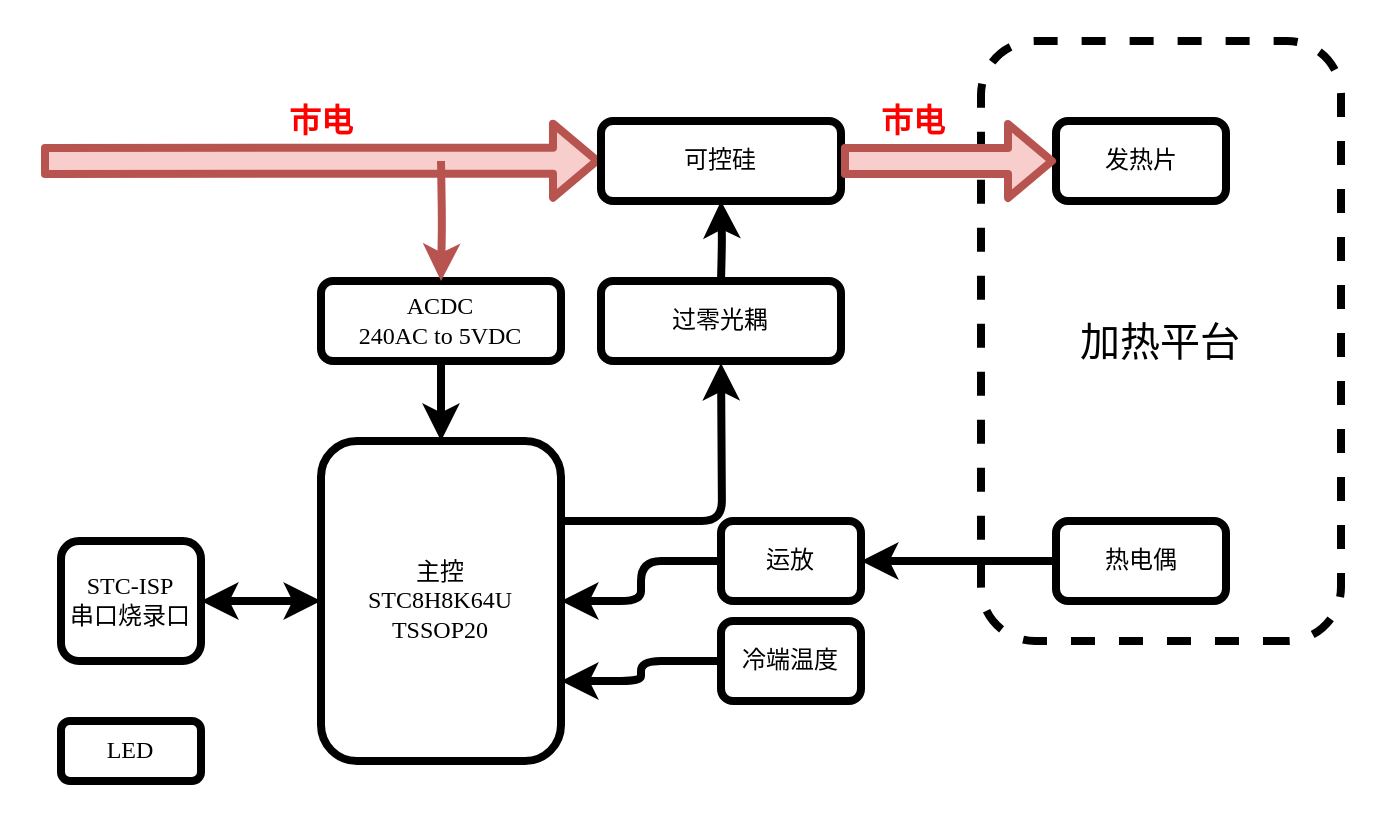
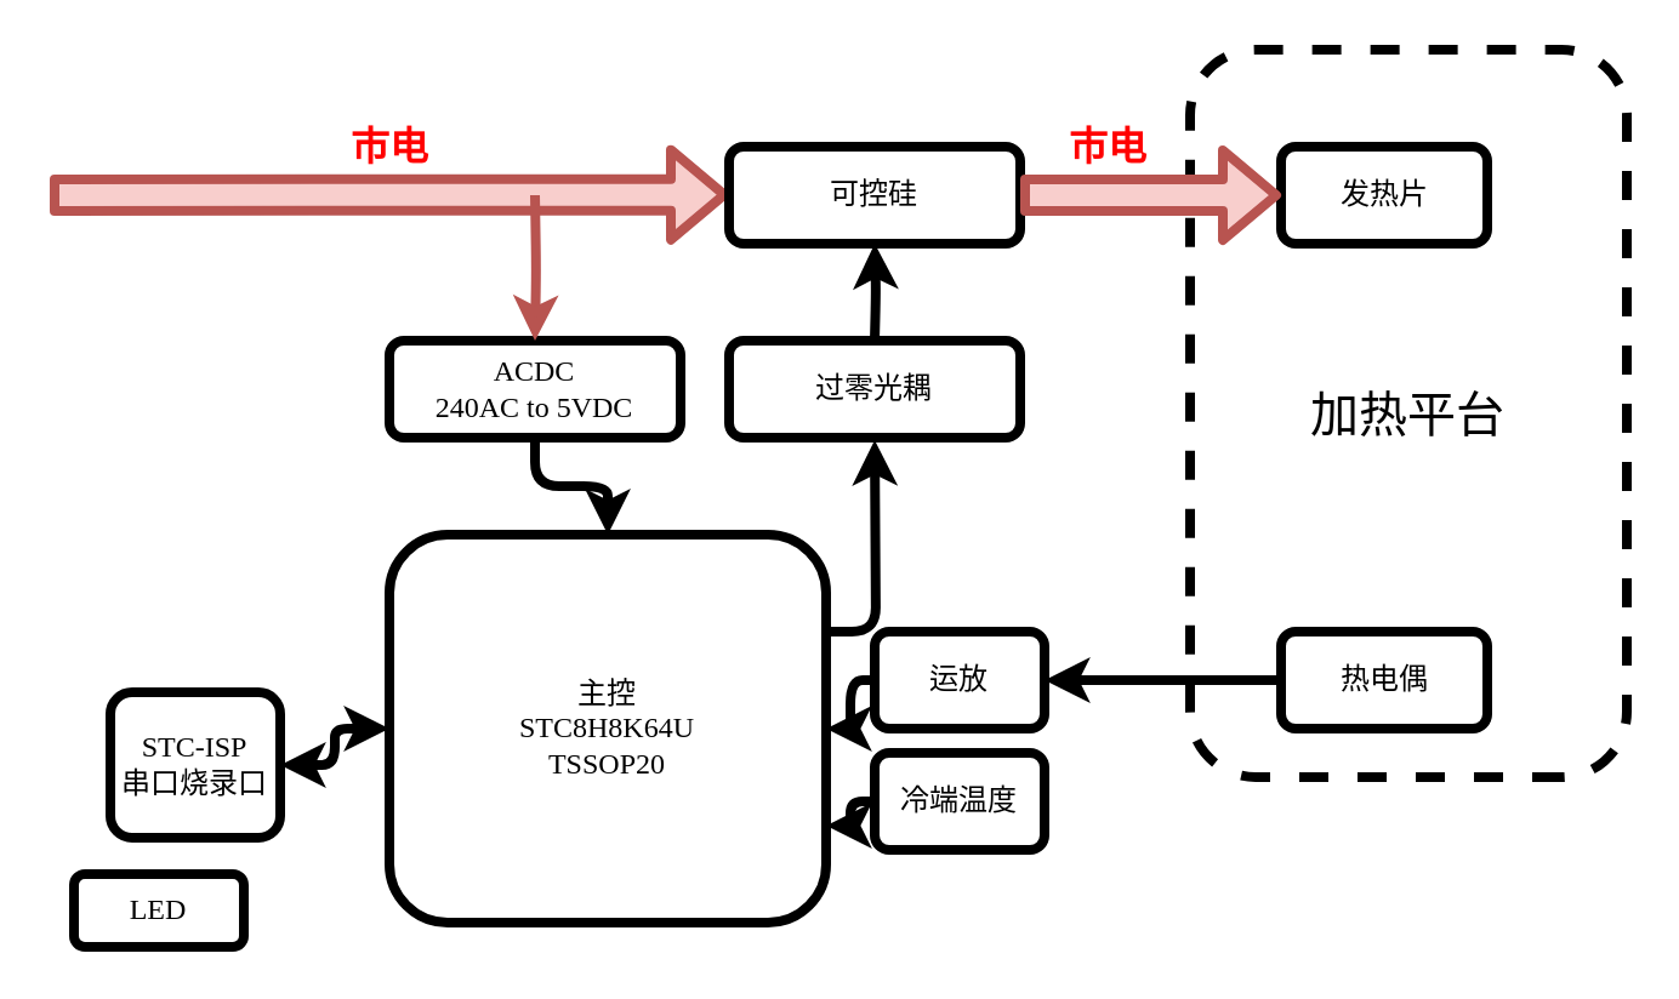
  <mxCell id="0" />
  <mxCell id="1" parent="0" />
  <mxCell id="2" value="加热平台" style="rounded=1;whiteSpace=wrap;dashed=1;fillColor=none;strokeWidth=4;direction=west;fontFamily=微软雅黑;fontStyle=0;labelBorderColor=none;fontColor=default;html=1;fontSize=20;" parent="1" vertex="1"><mxGeometry x="490" y="20" width="180" height="300" as="geometry" /></mxCell>
- <mxCell id="3" value="主控&lt;br&gt;STC8H8K64U&lt;br&gt;TSSOP20" style="rounded=1;whiteSpace=wrap;glass=0;shadow=0;fillStyle=solid;labelBorderColor=none;fontStyle=0;strokeWidth=4;fontFamily=微软雅黑;fontColor=default;html=1;" parent="1" vertex="1"><mxGeometry x="160" y="220" width="120" height="160" as="geometry" /></mxCell>
+ <mxCell id="3" value="主控&lt;br&gt;STC8H8K64U&lt;br&gt;TSSOP20" style="rounded=1;whiteSpace=wrap;glass=0;shadow=0;fillStyle=solid;labelBorderColor=none;fontStyle=0;strokeWidth=4;fontFamily=微软雅黑;fontColor=default;html=1;" parent="1" vertex="1"><mxGeometry x="160" y="220" width="180" height="160" as="geometry" /></mxCell>
  <mxCell id="4" value="" style="edgeStyle=orthogonalEdgeStyle;rounded=1;orthogonalLoop=1;jettySize=auto;exitX=0.5;exitY=1;exitDx=0;exitDy=0;entryX=0.5;entryY=0;entryDx=0;entryDy=0;labelBorderColor=none;fontColor=default;fontStyle=0;shadow=0;strokeWidth=4;fontFamily=微软雅黑;html=1;" parent="1" source="5" target="3" edge="1"><mxGeometry relative="1" as="geometry" /></mxCell>
  <mxCell id="5" value="ACDC&lt;br&gt;240AC to 5VDC" style="rounded=1;whiteSpace=wrap;glass=0;shadow=0;labelBorderColor=none;fontStyle=0;strokeWidth=4;fontFamily=微软雅黑;fontColor=default;html=1;" parent="1" vertex="1"><mxGeometry x="160" y="140" width="120" height="40" as="geometry" /></mxCell>
  <mxCell id="6" value="市电" style="shape=flexArrow;endArrow=block;fontColor=#FF0000;labelBackgroundColor=none;labelBorderColor=none;fontStyle=1;shadow=0;strokeWidth=4;fontFamily=微软雅黑;html=1;fillColor=#f8cecc;strokeColor=#b85450;fontSize=16;rounded=1;endFill=0;" parent="1" edge="1"><mxGeometry y="20" width="50" height="50" relative="1" as="geometry"><mxPoint x="20" y="80" as="sourcePoint" /><mxPoint x="300" y="79.8" as="targetPoint" /><mxPoint as="offset" /></mxGeometry></mxCell>
  <mxCell id="7" value="" style="endArrow=classic;entryX=0.5;entryY=0;entryDx=0;entryDy=0;labelBorderColor=none;fontColor=default;fontStyle=0;shadow=0;strokeWidth=4;fontFamily=微软雅黑;html=1;fillColor=#f8cecc;strokeColor=#b85450;rounded=1;edgeStyle=orthogonalEdgeStyle;" parent="1" target="5" edge="1"><mxGeometry width="50" height="50" relative="1" as="geometry"><mxPoint x="220" y="80" as="sourcePoint" /><mxPoint x="230" y="130" as="targetPoint" /></mxGeometry></mxCell>
  <mxCell id="8" value="可控硅" style="rounded=1;whiteSpace=wrap;glass=0;shadow=0;labelBorderColor=none;fontStyle=0;strokeWidth=4;fontFamily=微软雅黑;fontColor=default;html=1;" parent="1" vertex="1"><mxGeometry x="300" y="60" width="120" height="40" as="geometry" /></mxCell>
  <mxCell id="9" value="发热片" style="rounded=1;whiteSpace=wrap;glass=0;shadow=0;labelBorderColor=none;fontStyle=0;strokeWidth=4;fontFamily=微软雅黑;fontColor=default;html=1;" parent="1" vertex="1"><mxGeometry x="527.5" y="60" width="85" height="40" as="geometry" /></mxCell>
  <mxCell id="10" value="市电" style="shape=flexArrow;endArrow=classic;entryX=0;entryY=0.5;entryDx=0;entryDy=0;labelBorderColor=none;fontColor=#FF0000;fontStyle=1;shadow=0;strokeWidth=4;fontFamily=微软雅黑;html=1;labelBackgroundColor=none;fillColor=#f8cecc;strokeColor=#b85450;fontSize=16;rounded=1;exitX=1;exitY=0.5;exitDx=0;exitDy=0;edgeStyle=orthogonalEdgeStyle;" parent="1" source="8" target="9" edge="1"><mxGeometry x="-0.333" y="20" width="50" height="50" relative="1" as="geometry"><mxPoint x="440" y="80" as="sourcePoint" /><mxPoint x="500" y="170" as="targetPoint" /><mxPoint as="offset" /></mxGeometry></mxCell>
  <mxCell id="11" style="html=1;exitX=0;exitY=0.5;exitDx=0;exitDy=0;entryX=1;entryY=0.5;entryDx=0;entryDy=0;strokeWidth=4;edgeStyle=orthogonalEdgeStyle;rounded=1;" parent="1" source="12" target="13" edge="1"><mxGeometry relative="1" as="geometry" /></mxCell>
  <mxCell id="12" value="热电偶" style="rounded=1;whiteSpace=wrap;glass=0;shadow=0;labelBorderColor=none;fontStyle=0;strokeWidth=4;fontFamily=微软雅黑;fontColor=default;html=1;" parent="1" vertex="1"><mxGeometry x="527.5" y="260" width="85" height="40" as="geometry" /></mxCell>
  <mxCell id="13" value="运放" style="rounded=1;whiteSpace=wrap;glass=0;shadow=0;labelBorderColor=none;fontStyle=0;strokeWidth=4;fontFamily=微软雅黑;fontColor=default;html=1;" parent="1" vertex="1"><mxGeometry x="360" y="260" width="70" height="40" as="geometry" /></mxCell>
  <mxCell id="14" value="" style="edgeStyle=orthogonalEdgeStyle;exitX=0.5;exitY=0;exitDx=0;exitDy=0;entryX=0.5;entryY=1;entryDx=0;entryDy=0;labelBorderColor=none;fontColor=default;fontStyle=0;shadow=0;strokeWidth=4;fontFamily=微软雅黑;html=1;rounded=1;" parent="1" target="8" edge="1"><mxGeometry relative="1" as="geometry"><mxPoint x="360" y="140" as="sourcePoint" /></mxGeometry></mxCell>
  <mxCell id="15" value="过零光耦" style="rounded=1;whiteSpace=wrap;glass=0;shadow=0;labelBorderColor=none;fontStyle=0;strokeWidth=4;fontFamily=微软雅黑;fontColor=default;html=1;" parent="1" vertex="1"><mxGeometry x="300" y="140" width="120" height="40" as="geometry" /></mxCell>
  <mxCell id="16" value="" style="endArrow=classic;labelBorderColor=none;fontColor=default;fontStyle=0;shadow=0;strokeWidth=4;fontFamily=微软雅黑;html=1;rounded=1;edgeStyle=orthogonalEdgeStyle;exitX=1;exitY=0.25;exitDx=0;exitDy=0;" parent="1" source="3" edge="1"><mxGeometry width="50" height="50" relative="1" as="geometry"><mxPoint x="360" y="250" as="sourcePoint" /><mxPoint x="360" y="181" as="targetPoint" /></mxGeometry></mxCell>
  <mxCell id="17" value="" style="endArrow=classic;entryX=1;entryY=0.5;entryDx=0;entryDy=0;labelBorderColor=none;fontColor=default;fontStyle=0;shadow=0;strokeWidth=4;fontFamily=微软雅黑;html=1;rounded=1;edgeStyle=orthogonalEdgeStyle;exitX=0;exitY=0.5;exitDx=0;exitDy=0;" parent="1" source="13" target="3" edge="1"><mxGeometry width="50" height="50" relative="1" as="geometry"><mxPoint x="220" y="320" as="sourcePoint" /><mxPoint x="300" y="270" as="targetPoint" /></mxGeometry></mxCell>
  <mxCell id="18" style="edgeStyle=orthogonalEdgeStyle;html=1;exitX=0;exitY=0.5;exitDx=0;exitDy=0;entryX=1;entryY=0.75;entryDx=0;entryDy=0;strokeWidth=4;rounded=1;" parent="1" source="19" target="3" edge="1"><mxGeometry relative="1" as="geometry" /></mxCell>
  <mxCell id="19" value="冷端温度" style="rounded=1;whiteSpace=wrap;glass=0;shadow=0;labelBorderColor=none;fontStyle=0;strokeWidth=4;fontFamily=微软雅黑;fontColor=default;html=1;" parent="1" vertex="1"><mxGeometry x="360" y="310" width="70" height="40" as="geometry" /></mxCell>
  <mxCell id="20" value="LED" style="whiteSpace=wrap;html=1;fontFamily=微软雅黑;rounded=1;glass=0;shadow=0;fillStyle=solid;labelBorderColor=none;fontStyle=0;strokeWidth=4;" parent="1" vertex="1"><mxGeometry x="30" y="360" width="70" height="30" as="geometry" /></mxCell>
  <mxCell id="21" style="edgeStyle=orthogonalEdgeStyle;html=1;exitX=1;exitY=0.5;exitDx=0;exitDy=0;entryX=0;entryY=0.5;entryDx=0;entryDy=0;strokeWidth=4;startArrow=classic;startFill=1;" edge="1" parent="1" source="22" target="3"><mxGeometry relative="1" as="geometry" /></mxCell>
- <mxCell id="22" value="STC-ISP&lt;br&gt;串口烧录口" style="whiteSpace=wrap;html=1;fontFamily=微软雅黑;rounded=1;glass=0;shadow=0;fillStyle=solid;labelBorderColor=none;fontStyle=0;strokeWidth=4;" vertex="1" parent="1"><mxGeometry x="30" y="270" width="70" height="60" as="geometry" /></mxCell>
+ <mxCell id="22" value="STC-ISP&lt;br&gt;串口烧录口" style="whiteSpace=wrap;html=1;fontFamily=微软雅黑;rounded=1;glass=0;shadow=0;fillStyle=solid;labelBorderColor=none;fontStyle=0;strokeWidth=4;" vertex="1" parent="1"><mxGeometry x="45" y="285" width="70" height="60" as="geometry" /></mxCell>
